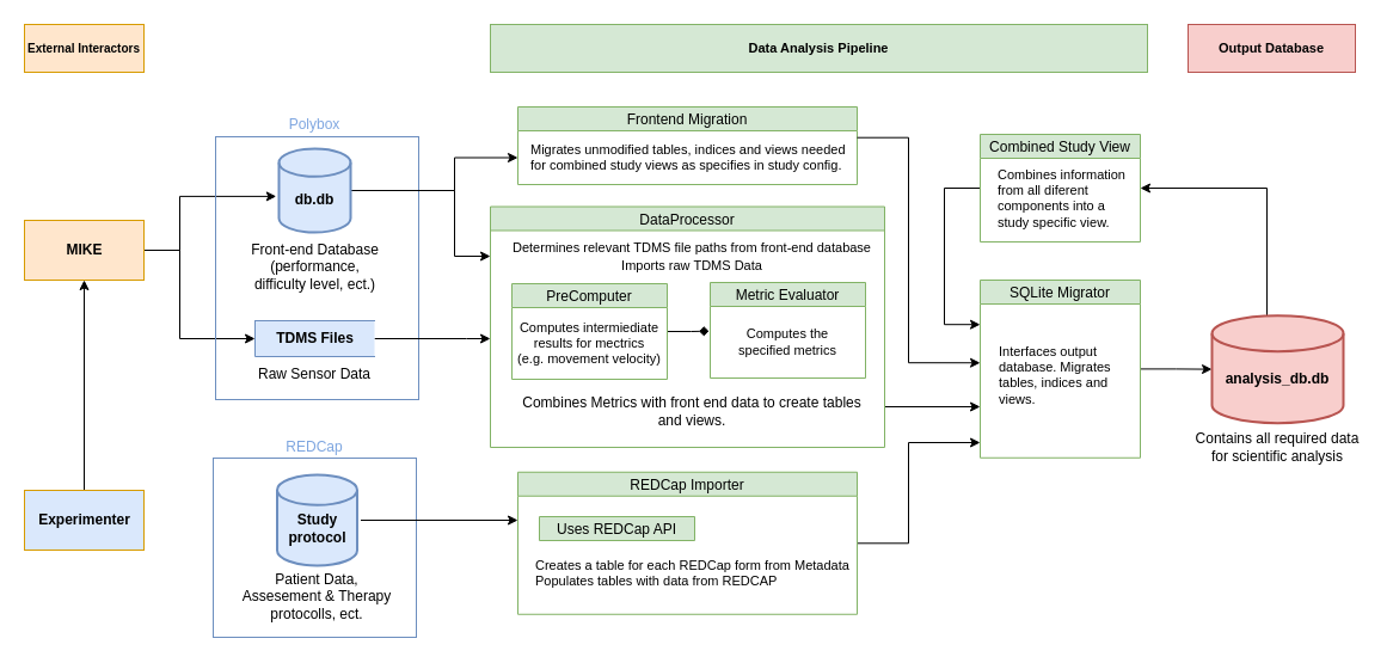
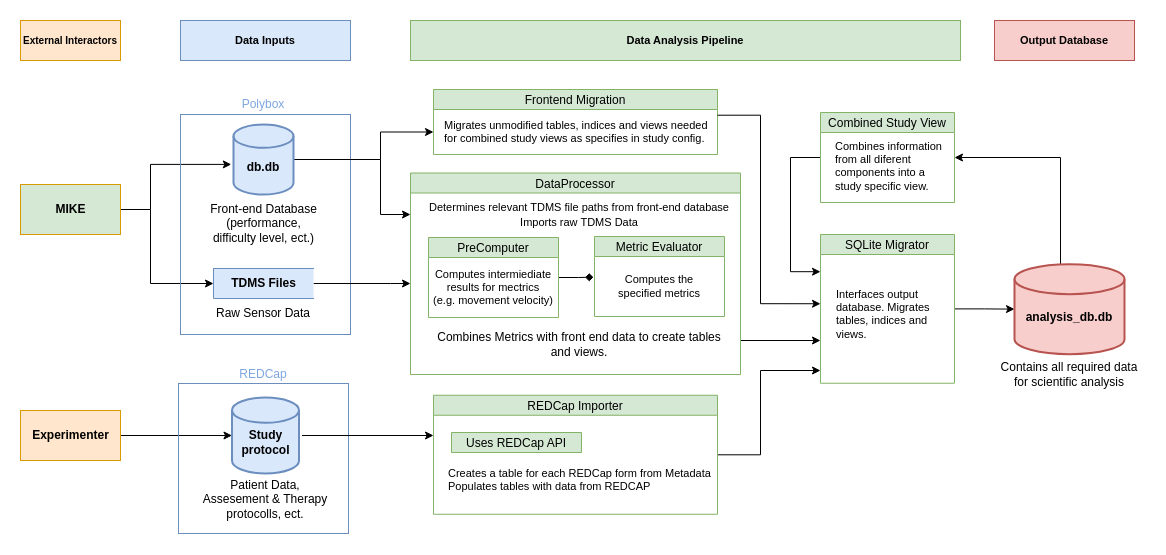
  <mxCell id="0" />
  <mxCell id="1" parent="0" />
  <mxCell id="2" style="edgeStyle=orthogonalEdgeStyle;rounded=0;orthogonalLoop=1;jettySize=auto;html=1;entryX=-0.037;entryY=0.57;entryDx=0;entryDy=0;entryPerimeter=0;" parent="1" source="5" target="8" edge="1"><mxGeometry relative="1" as="geometry"><Array as="points"><mxPoint x="150" y="209" /><mxPoint x="150" y="164" /></Array></mxGeometry></mxCell>
  <mxCell id="3" style="edgeStyle=orthogonalEdgeStyle;rounded=0;orthogonalLoop=1;jettySize=auto;html=1;entryX=0;entryY=0.5;entryDx=0;entryDy=0;" parent="1" source="5" target="10" edge="1"><mxGeometry relative="1" as="geometry"><Array as="points"><mxPoint x="150" y="209" /><mxPoint x="150" y="283" /></Array></mxGeometry></mxCell>
  <mxCell id="4" value="" style="rounded=0;whiteSpace=wrap;html=1;labelBackgroundColor=default;textOpacity=10;fillColor=none;strokeColor=#6c8ebf;" parent="1" vertex="1"><mxGeometry x="180" y="114" width="170" height="220" as="geometry" /></mxCell>
- <mxCell id="5" value="&lt;b&gt;MIKE&lt;/b&gt;" style="html=1;dashed=0;whitespace=wrap;fillColor=#ffe6cc;strokeColor=#d79b00;" parent="1" vertex="1"><mxGeometry x="20" y="184" width="100" height="50" as="geometry" /></mxCell>
+ <mxCell id="5" value="&lt;b&gt;MIKE&lt;/b&gt;" style="html=1;dashed=0;whitespace=wrap;fillColor=#d5e8d4;strokeColor=#d79b00;" parent="1" vertex="1"><mxGeometry x="20" y="184" width="100" height="50" as="geometry" /></mxCell>
  <mxCell id="6" style="edgeStyle=orthogonalEdgeStyle;rounded=0;orthogonalLoop=1;jettySize=auto;html=1;fontSize=11;" parent="1" source="8" edge="1"><mxGeometry relative="1" as="geometry"><mxPoint x="410" y="214" as="targetPoint" /><Array as="points"><mxPoint x="380" y="159" /><mxPoint x="380" y="214" /><mxPoint x="410" y="214" /></Array></mxGeometry></mxCell>
  <mxCell id="7" style="edgeStyle=orthogonalEdgeStyle;rounded=0;orthogonalLoop=1;jettySize=auto;html=1;entryX=0;entryY=0.5;entryDx=0;entryDy=0;" parent="1" source="8" edge="1"><mxGeometry relative="1" as="geometry"><mxPoint x="433" y="131.5" as="targetPoint" /><Array as="points"><mxPoint x="380" y="159" /><mxPoint x="380" y="131" /></Array></mxGeometry></mxCell>
  <mxCell id="8" value="&lt;div&gt;&lt;b&gt;&lt;br&gt;&lt;/b&gt;&lt;/div&gt;&lt;div&gt;&lt;b&gt;&lt;br&gt;&lt;/b&gt;&lt;/div&gt;&lt;div&gt;&lt;b&gt;db.db&lt;/b&gt;&lt;/div&gt;&lt;div&gt;&lt;b&gt;&lt;br&gt;&lt;/b&gt;&lt;/div&gt;" style="strokeWidth=2;html=1;shape=mxgraph.flowchart.database;whiteSpace=wrap;fillColor=#dae8fc;strokeColor=#6c8ebf;" parent="1" vertex="1"><mxGeometry x="233" y="124" width="60" height="70" as="geometry" /></mxCell>
  <mxCell id="9" style="edgeStyle=orthogonalEdgeStyle;rounded=0;orthogonalLoop=1;jettySize=auto;html=1;fontColor=#000000;" parent="1" source="10" edge="1"><mxGeometry relative="1" as="geometry"><Array as="points"><mxPoint x="390" y="283" /><mxPoint x="390" y="283" /></Array><mxPoint x="410" y="283" as="targetPoint" /></mxGeometry></mxCell>
  <mxCell id="10" value="&lt;b&gt;TDMS Files&lt;/b&gt;" style="html=1;dashed=0;whitespace=wrap;shape=partialRectangle;right=0;fillColor=#dae8fc;strokeColor=#6c8ebf;" parent="1" vertex="1"><mxGeometry x="213" y="268" width="100" height="30" as="geometry" /></mxCell>
  <mxCell id="11" value="Raw Sensor Data" style="text;html=1;strokeColor=none;fillColor=none;align=center;verticalAlign=middle;whiteSpace=wrap;rounded=0;" parent="1" vertex="1"><mxGeometry x="188" y="298" width="150" height="30" as="geometry" /></mxCell>
  <mxCell id="12" value="&lt;div&gt;Front-end Database&lt;/div&gt;&lt;div&gt;(performance, &lt;br&gt;&lt;/div&gt;&lt;div&gt;difficulty level, ect.)&lt;br&gt;&lt;/div&gt;" style="text;html=1;strokeColor=none;fillColor=none;align=center;verticalAlign=middle;whiteSpace=wrap;rounded=0;" parent="1" vertex="1"><mxGeometry x="155.5" y="208" width="215" height="30" as="geometry" /></mxCell>
- <mxCell id="13" style="edgeStyle=orthogonalEdgeStyle;rounded=0;orthogonalLoop=1;jettySize=auto;html=1;fontColor=#7EA6E0;" parent="1" source="14" target="5" edge="1"><mxGeometry relative="1" as="geometry" /></mxCell>
- <mxCell id="14" value="&lt;b&gt;Experimenter&lt;/b&gt;" style="html=1;dashed=0;whitespace=wrap;fillColor=#dae8fc;strokeColor=#d79b00;" parent="1" vertex="1"><mxGeometry x="20" y="410" width="100" height="50" as="geometry" /></mxCell>
+ <mxCell id="13" style="edgeStyle=orthogonalEdgeStyle;rounded=0;orthogonalLoop=1;jettySize=auto;html=1;fontColor=#7EA6E0;" parent="1" source="14" target="17" edge="1"><mxGeometry relative="1" as="geometry" /></mxCell>
+ <mxCell id="14" value="&lt;b&gt;Experimenter&lt;/b&gt;" style="html=1;dashed=0;whitespace=wrap;fillColor=#ffe6cc;strokeColor=#d79b00;" parent="1" vertex="1"><mxGeometry x="20" y="410" width="100" height="50" as="geometry" /></mxCell>
  <mxCell id="15" value="&lt;div&gt;Polybox&lt;/div&gt;" style="text;html=1;align=center;verticalAlign=middle;whiteSpace=wrap;rounded=0;labelBackgroundColor=default;fontColor=#7EA6E0;" parent="1" vertex="1"><mxGeometry x="233" y="89" width="60" height="30" as="geometry" /></mxCell>
  <mxCell id="16" value="" style="rounded=0;whiteSpace=wrap;html=1;labelBackgroundColor=default;textOpacity=10;fillColor=none;strokeColor=#6c8ebf;" parent="1" vertex="1"><mxGeometry x="178" y="383" width="170" height="150" as="geometry" /></mxCell>
  <mxCell id="17" value="&lt;div&gt;&lt;b&gt;&lt;br&gt;&lt;/b&gt;&lt;/div&gt;&lt;div&gt;&lt;b&gt;Study&lt;/b&gt;&lt;/div&gt;&lt;div&gt;&lt;b&gt;protocol&lt;/b&gt;&lt;br&gt;&lt;/div&gt;" style="strokeWidth=2;html=1;shape=mxgraph.flowchart.database;whiteSpace=wrap;fillColor=#dae8fc;strokeColor=#6c8ebf;" parent="1" vertex="1"><mxGeometry x="231.5" y="397" width="67" height="76" as="geometry" /></mxCell>
  <mxCell id="18" value="REDCap" style="text;html=1;align=center;verticalAlign=middle;whiteSpace=wrap;rounded=0;labelBackgroundColor=default;fontColor=#7EA6E0;" parent="1" vertex="1"><mxGeometry x="233" y="359" width="60" height="30" as="geometry" /></mxCell>
  <mxCell id="19" value="&lt;div&gt;Patient Data,&lt;/div&gt;&lt;div&gt;Assesement &amp;amp; Therapy protocolls, ect.&lt;br&gt;&lt;/div&gt;" style="text;html=1;strokeColor=none;fillColor=none;align=center;verticalAlign=middle;whiteSpace=wrap;rounded=0;" parent="1" vertex="1"><mxGeometry x="190" y="484" width="150" height="30" as="geometry" /></mxCell>
  <mxCell id="20" style="edgeStyle=orthogonalEdgeStyle;rounded=0;orthogonalLoop=1;jettySize=auto;html=1;" parent="1" source="21" edge="1"><mxGeometry relative="1" as="geometry"><mxPoint x="820" y="340" as="targetPoint" /><Array as="points"><mxPoint x="820" y="340" /></Array></mxGeometry></mxCell>
  <mxCell id="21" value="DataProcessor" style="swimlane;fontStyle=0;childLayout=stackLayout;horizontal=1;startSize=20;fillColor=#d5e8d4;horizontalStack=0;resizeParent=1;resizeParentMax=0;resizeLast=0;collapsible=0;marginBottom=0;swimlaneFillColor=#ffffff;labelBackgroundColor=none;strokeColor=#82b366;" parent="1" vertex="1"><mxGeometry x="410" y="172.5" width="330" height="201.5" as="geometry" /></mxCell>
  <mxCell id="22" style="edgeStyle=orthogonalEdgeStyle;rounded=0;orthogonalLoop=1;jettySize=auto;html=1;entryX=0;entryY=0.5;entryDx=0;entryDy=0;entryPerimeter=0;" parent="1" source="23" target="25" edge="1"><mxGeometry relative="1" as="geometry" /></mxCell>
  <mxCell id="23" value="SQLite Migrator" style="swimlane;fontStyle=0;childLayout=stackLayout;horizontal=1;startSize=20;fillColor=#d5e8d4;horizontalStack=0;resizeParent=1;resizeParentMax=0;resizeLast=0;collapsible=0;marginBottom=0;swimlaneFillColor=#ffffff;labelBackgroundColor=none;strokeColor=#82b366;" parent="1" vertex="1"><mxGeometry x="820" y="234" width="134" height="148.75" as="geometry" /></mxCell>
  <mxCell id="24" style="edgeStyle=orthogonalEdgeStyle;rounded=0;orthogonalLoop=1;jettySize=auto;html=1;entryX=1;entryY=0.5;entryDx=0;entryDy=0;" parent="1" source="25" target="48" edge="1"><mxGeometry relative="1" as="geometry"><Array as="points"><mxPoint x="1060" y="157" /></Array></mxGeometry></mxCell>
  <mxCell id="25" value="&lt;br&gt;&lt;div&gt;&lt;b&gt;analysis_db.db&lt;/b&gt;&lt;/div&gt;" style="strokeWidth=2;html=1;shape=mxgraph.flowchart.database;whiteSpace=wrap;fillColor=#f8cecc;strokeColor=#b85450;" parent="1" vertex="1"><mxGeometry x="1014" y="263.63" width="110" height="90" as="geometry" /></mxCell>
  <mxCell id="26" style="edgeStyle=orthogonalEdgeStyle;rounded=0;orthogonalLoop=1;jettySize=auto;html=1;entryX=-0.008;entryY=0.345;entryDx=0;entryDy=0;entryPerimeter=0;fontSize=11;endArrow=diamond;" parent="1" source="27" target="30" edge="1"><mxGeometry relative="1" as="geometry" /></mxCell>
  <mxCell id="27" value="PreComputer" style="swimlane;fontStyle=0;childLayout=stackLayout;horizontal=1;startSize=20;fillColor=#d5e8d4;horizontalStack=0;resizeParent=1;resizeParentMax=0;resizeLast=0;collapsible=0;marginBottom=0;swimlaneFillColor=#ffffff;labelBackgroundColor=none;strokeColor=#82b366;" parent="1" vertex="1"><mxGeometry x="428" y="237" width="130" height="80" as="geometry" /></mxCell>
  <mxCell id="28" value="&lt;div style=&quot;font-size: 11px&quot;&gt;&lt;font style=&quot;font-size: 11px&quot;&gt;Computes intermiediate&lt;/font&gt;&lt;/div&gt;&lt;div style=&quot;font-size: 11px&quot;&gt;&lt;font style=&quot;font-size: 11px&quot;&gt;results for mectrics&lt;/font&gt;&lt;/div&gt;&lt;div style=&quot;font-size: 11px&quot;&gt;&lt;font style=&quot;font-size: 11px&quot;&gt;&lt;font style=&quot;font-size: 11px&quot;&gt;(e.g. movement velocity)&lt;/font&gt;&lt;br&gt;&lt;/font&gt;&lt;/div&gt;" style="text;html=1;strokeColor=none;fillColor=none;align=center;verticalAlign=middle;whiteSpace=wrap;rounded=0;" parent="27" vertex="1"><mxGeometry y="20" width="130" height="60" as="geometry" /></mxCell>
  <mxCell id="29" value="Metric Evaluator" style="swimlane;fontStyle=0;childLayout=stackLayout;horizontal=1;startSize=20;fillColor=#d5e8d4;horizontalStack=0;resizeParent=1;resizeParentMax=0;resizeLast=0;collapsible=0;marginBottom=0;swimlaneFillColor=#ffffff;labelBackgroundColor=none;strokeColor=#82b366;" parent="1" vertex="1"><mxGeometry x="594" y="236" width="130" height="80" as="geometry" /></mxCell>
  <mxCell id="30" value="&lt;div style=&quot;font-size: 11px&quot;&gt;&lt;font style=&quot;font-size: 11px&quot;&gt;Computes the &lt;br&gt;&lt;/font&gt;&lt;/div&gt;&lt;div style=&quot;font-size: 11px&quot;&gt;&lt;font style=&quot;font-size: 11px&quot;&gt;specified metrics&lt;br&gt;&lt;/font&gt;&lt;/div&gt;" style="text;html=1;strokeColor=none;fillColor=none;align=center;verticalAlign=middle;whiteSpace=wrap;rounded=0;" parent="29" vertex="1"><mxGeometry y="20" width="130" height="60" as="geometry" /></mxCell>
  <mxCell id="31" value="&lt;div&gt;&lt;font style=&quot;font-size: 11px&quot;&gt;Determines relevant TDMS file paths from front-end database Imports raw TDMS Data&lt;br&gt;&lt;/font&gt;&lt;/div&gt;" style="text;html=1;strokeColor=none;fillColor=none;align=center;verticalAlign=middle;whiteSpace=wrap;rounded=0;" parent="1" vertex="1"><mxGeometry x="428" y="199" width="302" height="30" as="geometry" /></mxCell>
  <mxCell id="32" value="&lt;div&gt;Combines Metrics with front end data to create tables and views.&lt;/div&gt;" style="text;html=1;strokeColor=none;fillColor=none;align=center;verticalAlign=middle;whiteSpace=wrap;rounded=0;" parent="1" vertex="1"><mxGeometry x="428" y="329" width="302" height="30" as="geometry" /></mxCell>
  <mxCell id="33" style="edgeStyle=orthogonalEdgeStyle;rounded=0;orthogonalLoop=1;jettySize=auto;html=1;fontSize=11;" parent="1" source="34" edge="1"><mxGeometry relative="1" as="geometry"><Array as="points"><mxPoint x="760" y="454" /><mxPoint x="760" y="370" /></Array><mxPoint x="820" y="370" as="targetPoint" /></mxGeometry></mxCell>
  <mxCell id="34" value="REDCap Importer" style="swimlane;fontStyle=0;childLayout=stackLayout;horizontal=1;startSize=20;fillColor=#d5e8d4;horizontalStack=0;resizeParent=1;resizeParentMax=0;resizeLast=0;collapsible=0;marginBottom=0;swimlaneFillColor=#ffffff;labelBackgroundColor=none;strokeColor=#82b366;" parent="1" vertex="1"><mxGeometry x="433" y="394.75" width="284" height="119" as="geometry" /></mxCell>
  <mxCell id="35" value="&lt;div&gt;Creates a table for each REDCap form from Metadata Populates tables with data from REDCAP&lt;br&gt;&lt;/div&gt;" style="text;whiteSpace=wrap;html=1;fontSize=11;" parent="1" vertex="1"><mxGeometry x="446" y="460" width="266" height="45" as="geometry" /></mxCell>
  <mxCell id="36" value="Uses REDCap API" style="swimlane;fontStyle=0;childLayout=stackLayout;horizontal=1;startSize=20;fillColor=#d5e8d4;horizontalStack=0;resizeParent=1;resizeParentMax=0;resizeLast=0;collapsible=0;marginBottom=0;swimlaneFillColor=#ffffff;labelBackgroundColor=none;strokeColor=#82b366;" parent="1" vertex="1"><mxGeometry x="451" y="432" width="130" height="20" as="geometry" /></mxCell>
  <mxCell id="37" value="Interfaces output database. Migrates tables, indices and views." style="text;whiteSpace=wrap;html=1;fontSize=11;" parent="1" vertex="1"><mxGeometry x="834" y="281" width="110" height="72" as="geometry" /></mxCell>
  <mxCell id="38" value="Contains all required data for scientific analysis" style="text;html=1;strokeColor=none;fillColor=none;align=center;verticalAlign=middle;whiteSpace=wrap;rounded=0;" parent="1" vertex="1"><mxGeometry x="994" y="359" width="150" height="30" as="geometry" /></mxCell>
  <mxCell id="39" value="" style="endArrow=classic;html=1;rounded=0;fontSize=11;exitX=1;exitY=0.5;exitDx=0;exitDy=0;exitPerimeter=0;" parent="1" edge="1"><mxGeometry width="50" height="50" relative="1" as="geometry"><mxPoint x="301.5" y="435" as="sourcePoint" /><mxPoint x="433" y="435" as="targetPoint" /></mxGeometry></mxCell>
  <mxCell id="40" value="&lt;font style=&quot;font-size: 10px&quot;&gt;&lt;b&gt;External Interactors&lt;/b&gt;&lt;/font&gt;" style="text;html=1;strokeColor=#d79b00;fillColor=#ffe6cc;align=center;verticalAlign=middle;whiteSpace=wrap;rounded=0;labelBackgroundColor=none;fontSize=11;" parent="1" vertex="1"><mxGeometry x="20" y="20" width="100" height="40" as="geometry" /></mxCell>
+ <mxCell id="41" value="&lt;b&gt;Data Inputs&lt;/b&gt;" style="text;html=1;strokeColor=#6c8ebf;fillColor=#dae8fc;align=center;verticalAlign=middle;whiteSpace=wrap;rounded=0;labelBackgroundColor=none;fontSize=11;" parent="1" vertex="1"><mxGeometry x="180" y="20" width="170" height="40" as="geometry" /></mxCell>
  <mxCell id="42" value="&lt;b&gt;Data Analysis Pipeline&lt;br&gt;&lt;/b&gt;" style="text;html=1;strokeColor=#82b366;fillColor=#d5e8d4;align=center;verticalAlign=middle;whiteSpace=wrap;rounded=0;labelBackgroundColor=none;fontSize=11;" parent="1" vertex="1"><mxGeometry x="410" y="20" width="550" height="40" as="geometry" /></mxCell>
  <mxCell id="43" value="&lt;b&gt;Output Database&lt;br&gt;&lt;/b&gt;" style="text;html=1;strokeColor=#b85450;fillColor=#f8cecc;align=center;verticalAlign=middle;whiteSpace=wrap;rounded=0;labelBackgroundColor=none;fontSize=11;" parent="1" vertex="1"><mxGeometry x="994" y="20" width="140" height="40" as="geometry" /></mxCell>
  <mxCell id="44" value="Frontend Migration" style="swimlane;fontStyle=0;childLayout=stackLayout;horizontal=1;startSize=20;fillColor=#d5e8d4;horizontalStack=0;resizeParent=1;resizeParentMax=0;resizeLast=0;collapsible=0;marginBottom=0;swimlaneFillColor=#ffffff;labelBackgroundColor=none;strokeColor=#82b366;" parent="1" vertex="1"><mxGeometry x="433" y="89" width="284" height="65" as="geometry" /></mxCell>
  <mxCell id="45" style="edgeStyle=orthogonalEdgeStyle;rounded=0;orthogonalLoop=1;jettySize=auto;html=1;" parent="1" edge="1"><mxGeometry relative="1" as="geometry"><mxPoint x="717" y="114.707" as="sourcePoint" /><mxPoint x="820" y="303.24" as="targetPoint" /><Array as="points"><mxPoint x="760" y="115.24" /><mxPoint x="760" y="303.24" /><mxPoint x="820" y="303.24" /></Array></mxGeometry></mxCell>
  <mxCell id="46" value="Migrates unmodified tables, indices and views needed for combined study views as specifies in study config.&amp;nbsp; " style="text;whiteSpace=wrap;html=1;fontSize=11;" parent="1" vertex="1"><mxGeometry x="442" y="112" width="266" height="45" as="geometry" /></mxCell>
  <mxCell id="47" style="edgeStyle=orthogonalEdgeStyle;rounded=0;orthogonalLoop=1;jettySize=auto;html=1;entryX=0;entryY=0.25;entryDx=0;entryDy=0;" parent="1" source="48" target="23" edge="1"><mxGeometry relative="1" as="geometry"><Array as="points"><mxPoint x="790" y="157" /><mxPoint x="790" y="271" /></Array></mxGeometry></mxCell>
  <mxCell id="48" value="Combined Study View" style="swimlane;fontStyle=0;childLayout=stackLayout;horizontal=1;startSize=20;fillColor=#d5e8d4;horizontalStack=0;resizeParent=1;resizeParentMax=0;resizeLast=0;collapsible=0;marginBottom=0;swimlaneFillColor=#ffffff;labelBackgroundColor=none;strokeColor=#82b366;" parent="1" vertex="1"><mxGeometry x="820" y="112" width="134" height="90" as="geometry" /></mxCell>
  <mxCell id="49" value="Combines information from all diferent components into a study specific view." style="text;whiteSpace=wrap;html=1;fontSize=11;" parent="1" vertex="1"><mxGeometry x="833" y="132.5" width="110" height="72" as="geometry" /></mxCell>
